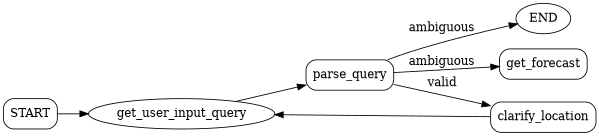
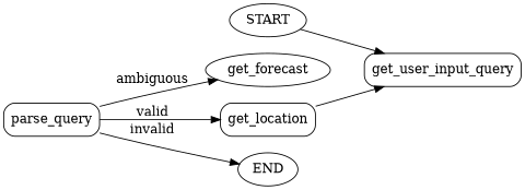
  digraph {
    rankdir=LR
    node [shape=rect style=rounded]
-   n1 [label=START shape=box]
-   n2 [label=get_user_input_query shape=ellipse]
+   n1 [label=START shape=ellipse]
+   n2 [label=get_user_input_query]
    n3 [label=parse_query]
-   n4 [label=get_forecast]
-   n5 [label=clarify_location]
+   n4 [label=get_forecast shape=ellipse]
+   n5 [label=get_location]
    n6 [label=END shape=ellipse]
    n1 -> n2
-   n2 -> n3
    n3 -> n4 [label=ambiguous]
    n3 -> n5 [label=valid]
-   n3 -> n6 [label=ambiguous]
+   n3 -> n6 [label=invalid]
    n5 -> n2
  }
